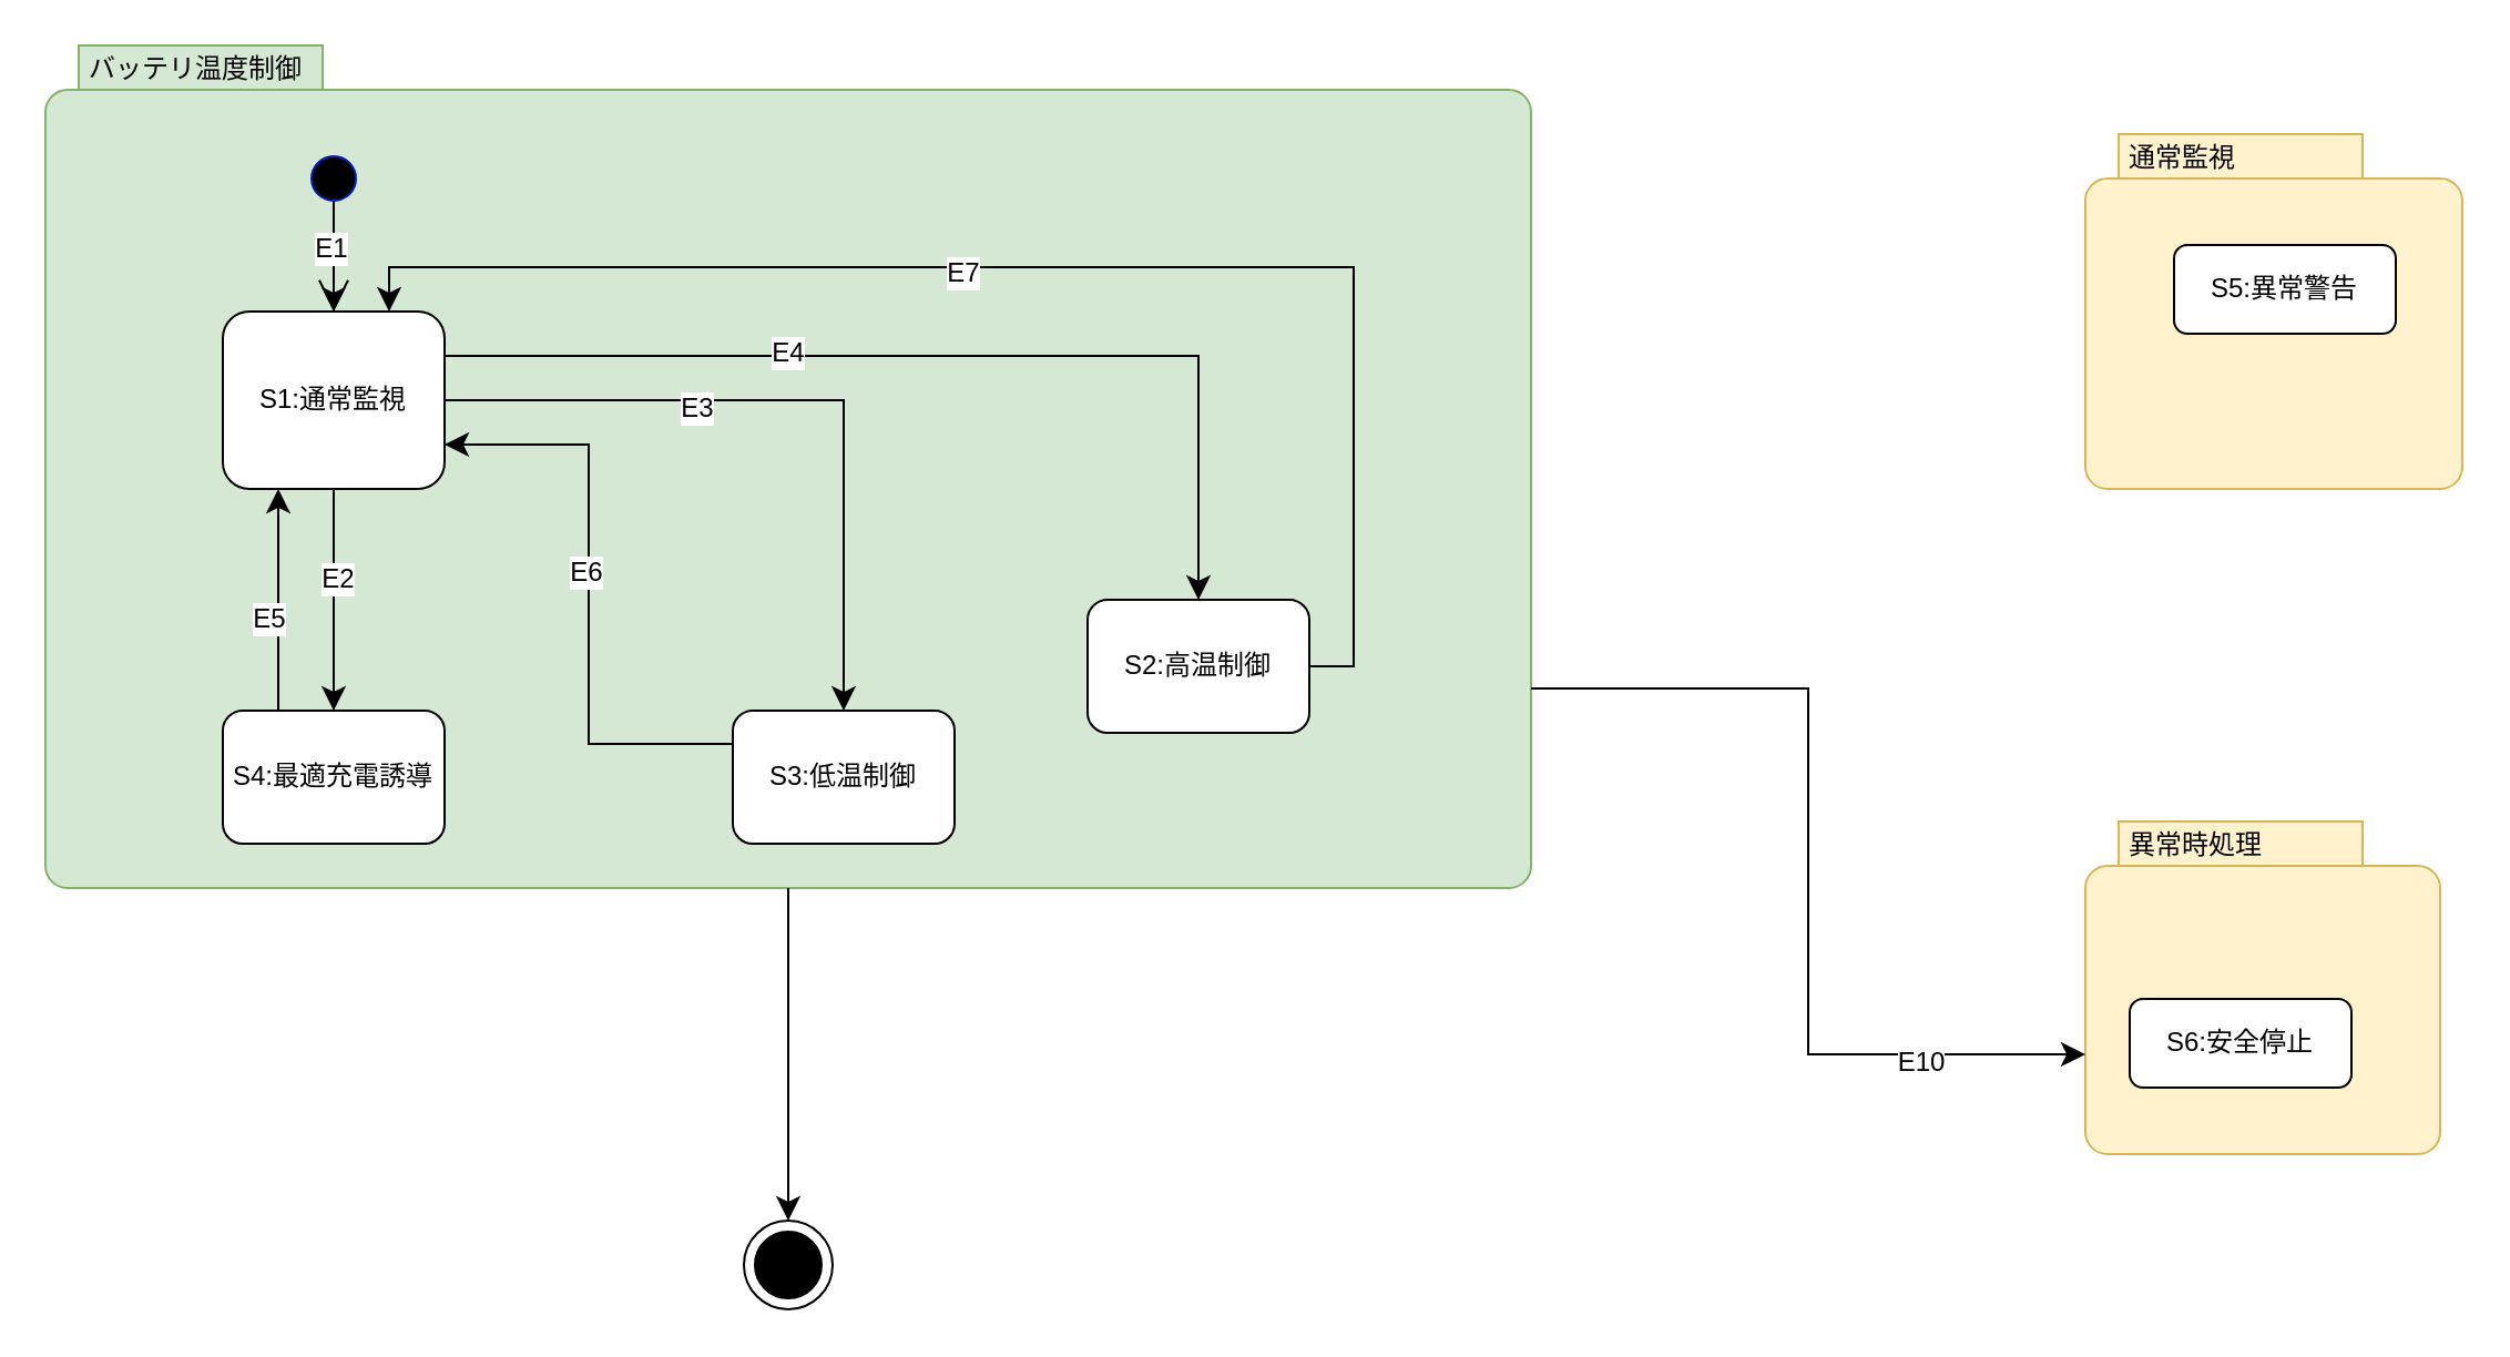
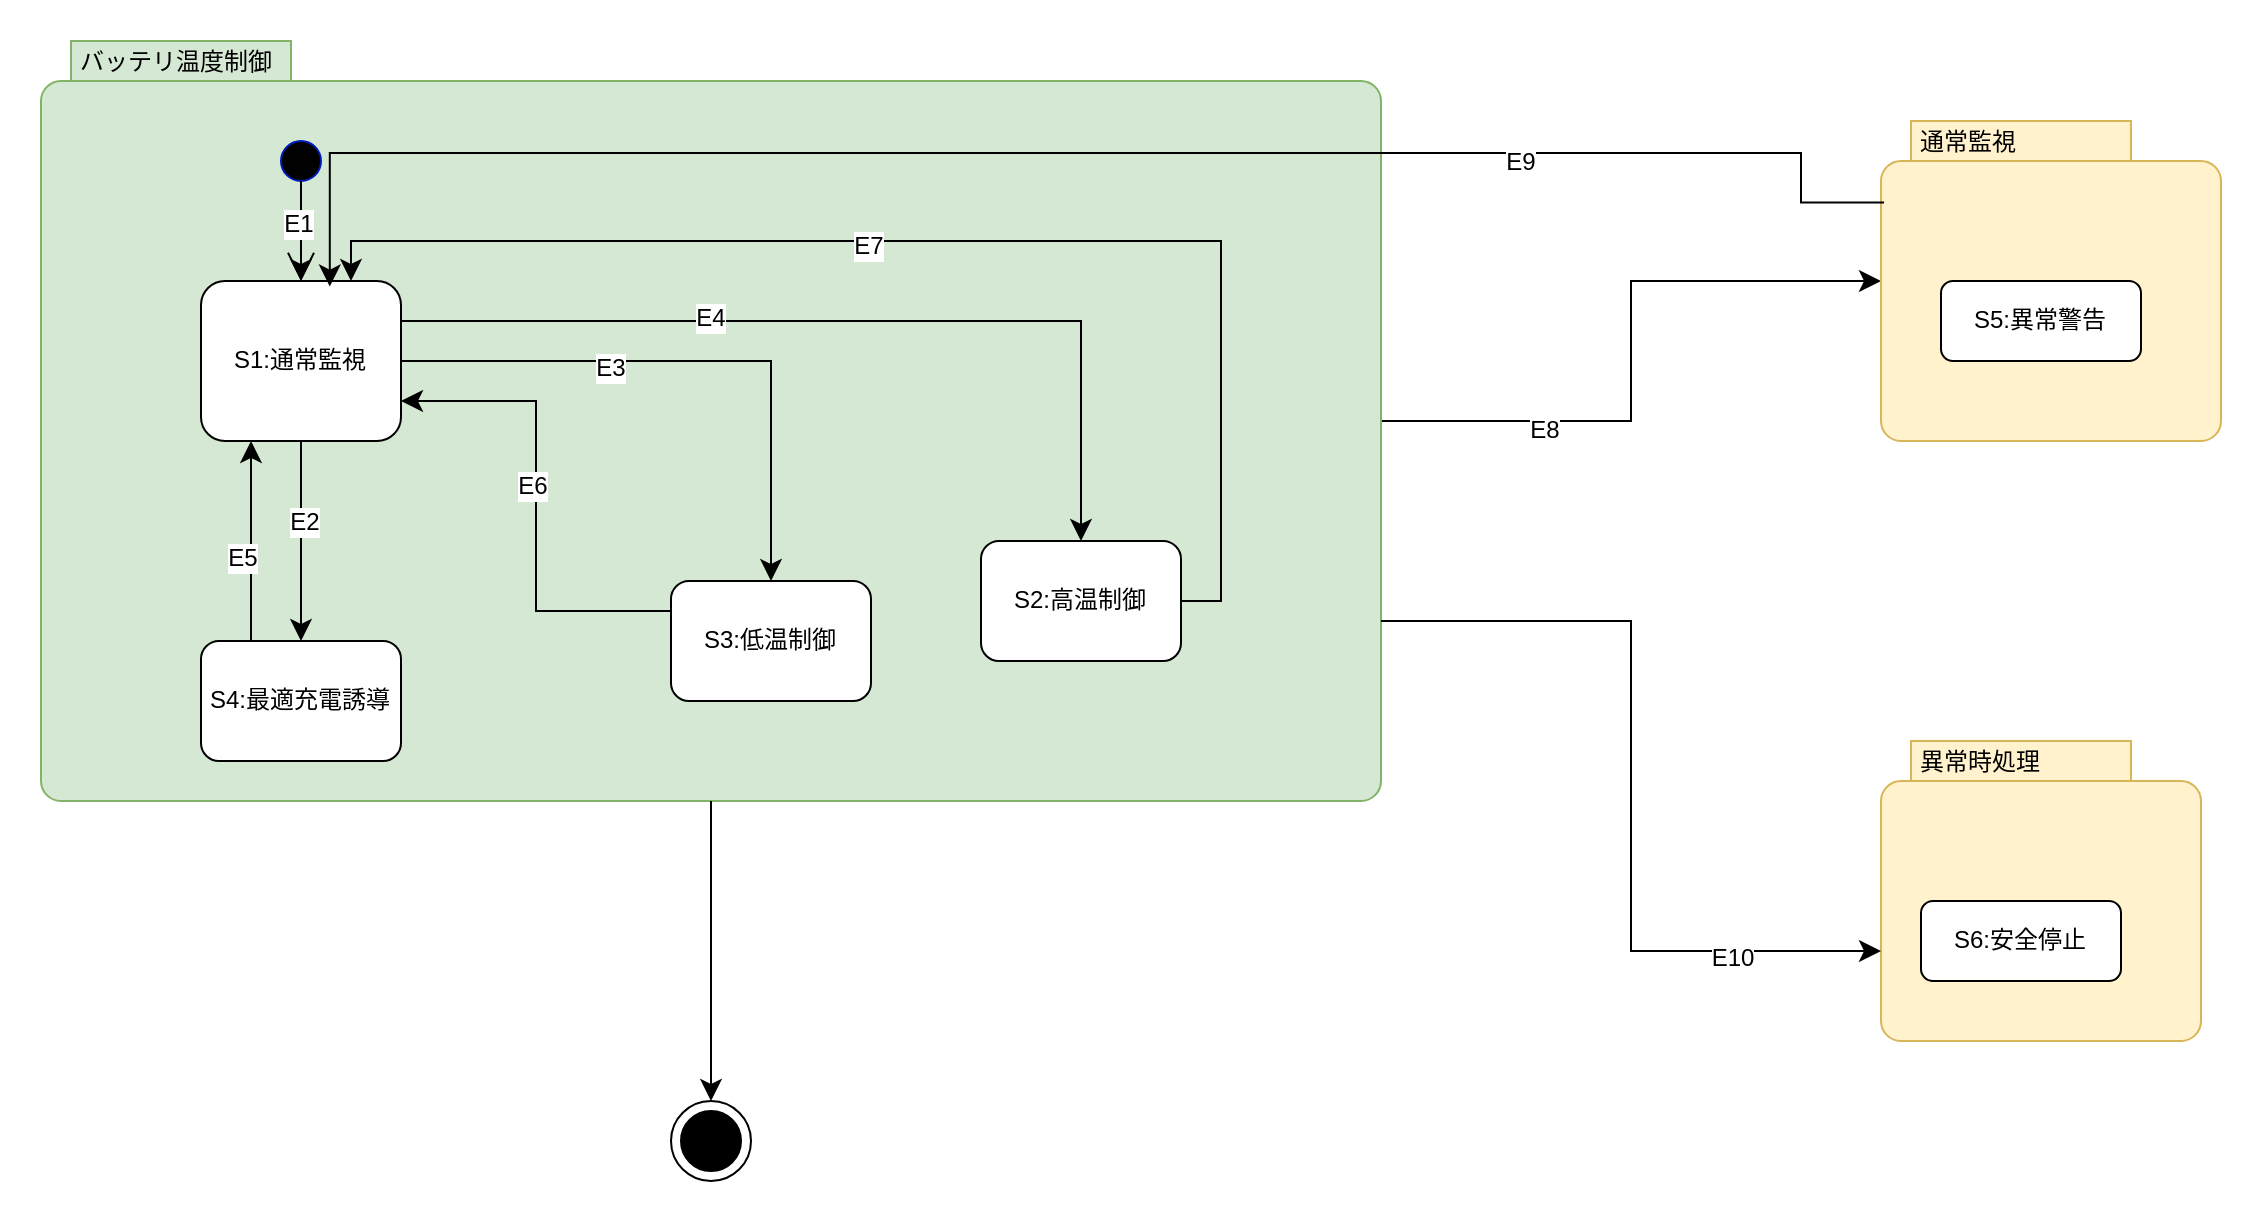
  <mxCell id="0" />
  <mxCell id="1" parent="0" />
+ <mxCell id="2" style="edgeStyle=orthogonalEdgeStyle;rounded=0;orthogonalLoop=1;jettySize=auto;html=1;fontSize=12;startSize=8;endSize=8;" edge="1" parent="1" source="4" target="25"><mxGeometry relative="1" as="geometry" /></mxCell>
+ <mxCell id="3" value="E8" style="edgeLabel;html=1;align=center;verticalAlign=middle;resizable=0;points=[];fontSize=12;" vertex="1" connectable="0" parent="2"><mxGeometry x="-0.492" y="-4" relative="1" as="geometry"><mxPoint as="offset" /></mxGeometry></mxCell>
  <mxCell id="4" value="バッテリ温度制御" style="shape=mxgraph.sysml.compState;align=left;verticalAlign=top;spacingTop=-3;spacingLeft=18;strokeWidth=1;recursiveResize=0;html=1;fillColor=#d5e8d4;strokeColor=#82b366;" vertex="1" parent="1"><mxGeometry x="20" y="20" width="670" height="380" as="geometry" /></mxCell>
  <mxCell id="5" style="edgeStyle=none;curved=1;rounded=0;orthogonalLoop=1;jettySize=auto;html=1;fontSize=12;startSize=8;endSize=8;" edge="1" parent="4" source="6" target="13"><mxGeometry relative="1" as="geometry" /></mxCell>
  <mxCell id="6" value="" style="shape=ellipse;html=1;fillColor=#010101;verticalLabelPosition=bottom;labelBackgroundColor=#ffffff;verticalAlign=top;strokeColor=#001DBC;fontColor=#ffffff;" vertex="1" parent="4"><mxGeometry x="120" y="50" width="20" height="20" as="geometry" /></mxCell>
  <mxCell id="7" value="" style="edgeStyle=none;curved=1;rounded=0;orthogonalLoop=1;jettySize=auto;html=1;fontSize=12;startSize=8;endSize=8;" edge="1" parent="4" source="13" target="16"><mxGeometry relative="1" as="geometry" /></mxCell>
  <mxCell id="8" value="E2" style="edgeLabel;html=1;align=center;verticalAlign=middle;resizable=0;points=[];fontSize=12;" vertex="1" connectable="0" parent="7"><mxGeometry x="-0.206" y="1" relative="1" as="geometry"><mxPoint as="offset" /></mxGeometry></mxCell>
  <mxCell id="9" style="edgeStyle=orthogonalEdgeStyle;rounded=0;orthogonalLoop=1;jettySize=auto;html=1;entryX=0.5;entryY=0;entryDx=0;entryDy=0;fontSize=12;startSize=8;endSize=8;" edge="1" parent="4" source="13" target="24"><mxGeometry relative="1" as="geometry" /></mxCell>
  <mxCell id="10" value="E3" style="edgeLabel;html=1;align=center;verticalAlign=middle;resizable=0;points=[];fontSize=12;" vertex="1" connectable="0" parent="9"><mxGeometry x="-0.296" y="-3" relative="1" as="geometry"><mxPoint as="offset" /></mxGeometry></mxCell>
  <mxCell id="11" style="edgeStyle=orthogonalEdgeStyle;rounded=0;orthogonalLoop=1;jettySize=auto;html=1;exitX=1;exitY=0.25;exitDx=0;exitDy=0;entryX=0.5;entryY=0;entryDx=0;entryDy=0;fontSize=12;startSize=8;endSize=8;" edge="1" parent="4" source="13" target="21"><mxGeometry relative="1" as="geometry" /></mxCell>
  <mxCell id="12" value="E4" style="edgeLabel;html=1;align=center;verticalAlign=middle;resizable=0;points=[];fontSize=12;" vertex="1" connectable="0" parent="11"><mxGeometry x="-0.315" y="2" relative="1" as="geometry"><mxPoint as="offset" /></mxGeometry></mxCell>
  <mxCell id="13" value="S1:通常監視" style="shape=rect;html=1;rounded=1;whiteSpace=wrap;align=center;strokeColor=#010101;" vertex="1" parent="4"><mxGeometry x="80" y="120" width="100" height="80" as="geometry" /></mxCell>
  <mxCell id="14" style="edgeStyle=none;curved=1;rounded=0;orthogonalLoop=1;jettySize=auto;html=1;exitX=0.25;exitY=0;exitDx=0;exitDy=0;entryX=0.25;entryY=1;entryDx=0;entryDy=0;fontSize=12;startSize=8;endSize=8;" edge="1" parent="4" source="16" target="13"><mxGeometry relative="1" as="geometry" /></mxCell>
  <mxCell id="15" value="E5" style="edgeLabel;html=1;align=center;verticalAlign=middle;resizable=0;points=[];fontSize=12;" vertex="1" connectable="0" parent="14"><mxGeometry x="-0.154" y="4" relative="1" as="geometry"><mxPoint as="offset" /></mxGeometry></mxCell>
  <mxCell id="16" value="&lt;p style=&quot;language:ja;margin-top:0pt;margin-bottom:0pt;margin-left:0in;&lt;br/&gt;text-align:left;direction:ltr;unicode-bidi:embed;vertical-align:middle;&lt;br/&gt;mso-line-break-override:none;word-break:normal;punctuation-wrap:hanging&quot;&gt;&lt;span style=&quot;background-color: transparent; color: light-dark(rgb(0, 0, 0), rgb(255, 255, 255));&quot;&gt;S4:&lt;/span&gt;&lt;font face=&quot;Helvetica&quot;&gt;最適充電誘導&lt;/font&gt;&lt;/p&gt;" style="shape=rect;html=1;rounded=1;whiteSpace=wrap;align=center;strokeColor=#010101;" vertex="1" parent="4"><mxGeometry x="80" y="300" width="100" height="60" as="geometry" /></mxCell>
  <mxCell id="17" value="" style="edgeStyle=none;html=1;endArrow=open;endSize=12;rounded=0;fontSize=12;curved=1;strokeColor=#010101;" edge="1" parent="4" source="6" target="13"><mxGeometry relative="1" as="geometry" /></mxCell>
  <mxCell id="18" value="E1" style="edgeLabel;html=1;align=center;verticalAlign=middle;resizable=0;points=[];fontSize=12;" vertex="1" connectable="0" parent="17"><mxGeometry x="-0.172" y="-2" relative="1" as="geometry"><mxPoint as="offset" /></mxGeometry></mxCell>
  <mxCell id="19" style="edgeStyle=orthogonalEdgeStyle;rounded=0;orthogonalLoop=1;jettySize=auto;html=1;exitX=1;exitY=0.5;exitDx=0;exitDy=0;entryX=0.75;entryY=0;entryDx=0;entryDy=0;fontSize=12;startSize=8;endSize=8;" edge="1" parent="4" source="21" target="13"><mxGeometry relative="1" as="geometry" /></mxCell>
  <mxCell id="20" value="E7" style="edgeLabel;html=1;align=center;verticalAlign=middle;resizable=0;points=[];fontSize=12;" vertex="1" connectable="0" parent="19"><mxGeometry x="0.151" y="2" relative="1" as="geometry"><mxPoint as="offset" /></mxGeometry></mxCell>
  <mxCell id="21" value="&lt;p style=&quot;language:ja;margin-top:0pt;margin-bottom:0pt;margin-left:0in;&lt;br/&gt;text-align:left;direction:ltr;unicode-bidi:embed;vertical-align:middle;&lt;br/&gt;mso-line-break-override:none;word-break:normal;punctuation-wrap:hanging&quot;&gt;&lt;span style=&quot;background-color: transparent; color: light-dark(rgb(0, 0, 0), rgb(255, 255, 255));&quot;&gt;S2:&lt;/span&gt;&lt;font face=&quot;Helvetica&quot;&gt;高温制御&lt;/font&gt;&lt;/p&gt;" style="shape=rect;html=1;rounded=1;whiteSpace=wrap;align=center;strokeColor=default;" vertex="1" parent="4"><mxGeometry x="470" y="250" width="100" height="60" as="geometry" /></mxCell>
  <mxCell id="22" style="edgeStyle=orthogonalEdgeStyle;rounded=0;orthogonalLoop=1;jettySize=auto;html=1;exitX=0;exitY=0.25;exitDx=0;exitDy=0;entryX=1;entryY=0.75;entryDx=0;entryDy=0;fontSize=12;startSize=8;endSize=8;" edge="1" parent="4" source="24" target="13"><mxGeometry relative="1" as="geometry" /></mxCell>
  <mxCell id="23" value="E6" style="edgeLabel;html=1;align=center;verticalAlign=middle;resizable=0;points=[];fontSize=12;" vertex="1" connectable="0" parent="22"><mxGeometry x="0.081" y="2" relative="1" as="geometry"><mxPoint as="offset" /></mxGeometry></mxCell>
- <mxCell id="24" value="&lt;p style=&quot;language:ja;margin-top:0pt;margin-bottom:0pt;margin-left:0in;&lt;br/&gt;text-align:left;direction:ltr;unicode-bidi:embed;vertical-align:middle;&lt;br/&gt;mso-line-break-override:none;word-break:normal;punctuation-wrap:hanging&quot;&gt;&lt;span style=&quot;background-color: transparent; color: light-dark(rgb(0, 0, 0), rgb(255, 255, 255));&quot;&gt;S3:&lt;/span&gt;&lt;font face=&quot;Helvetica&quot;&gt;低温制御&lt;/font&gt;&lt;/p&gt;" style="shape=rect;html=1;rounded=1;whiteSpace=wrap;align=center;strokeColor=default;" vertex="1" parent="4"><mxGeometry x="310" y="300" width="100" height="60" as="geometry" /></mxCell>
+ <mxCell id="24" value="&lt;p style=&quot;language:ja;margin-top:0pt;margin-bottom:0pt;margin-left:0in;&lt;br/&gt;text-align:left;direction:ltr;unicode-bidi:embed;vertical-align:middle;&lt;br/&gt;mso-line-break-override:none;word-break:normal;punctuation-wrap:hanging&quot;&gt;&lt;span style=&quot;background-color: transparent; color: light-dark(rgb(0, 0, 0), rgb(255, 255, 255));&quot;&gt;S3:&lt;/span&gt;&lt;font face=&quot;Helvetica&quot;&gt;低温制御&lt;/font&gt;&lt;/p&gt;" style="shape=rect;html=1;rounded=1;whiteSpace=wrap;align=center;strokeColor=default;" vertex="1" parent="4"><mxGeometry x="315" y="270" width="100" height="60" as="geometry" /></mxCell>
  <mxCell id="25" value="通常監視" style="shape=mxgraph.sysml.compState;html=1;align=left;verticalAlign=top;spacingTop=-3;spacingLeft=18;fillColor=#fff2cc;strokeColor=#d6b656;" vertex="1" parent="1"><mxGeometry x="940" y="60" width="170" height="160" as="geometry" /></mxCell>
  <mxCell id="26" value="異常時処理" style="shape=mxgraph.sysml.compState;html=1;align=left;verticalAlign=top;spacingTop=-3;spacingLeft=18;fillColor=#fff2cc;strokeColor=#d6b656;" vertex="1" parent="1"><mxGeometry x="940" y="370" width="160" height="150" as="geometry" /></mxCell>
  <mxCell id="27" value="S6:安全停止" style="strokeColor=inherit;fillColor=inherit;gradientColor=inherit;shape=rect;html=1;rounded=1;whiteSpace=wrap;align=center;" vertex="1" parent="1"><mxGeometry x="960" y="450" width="100" height="40" as="geometry" /></mxCell>
- <mxCell id="28" value="S5:異常警告" style="strokeColor=inherit;fillColor=inherit;gradientColor=inherit;shape=rect;html=1;rounded=1;whiteSpace=wrap;align=center;" vertex="1" parent="1"><mxGeometry x="980" y="110" width="100" height="40" as="geometry" /></mxCell>
+ <mxCell id="28" value="S5:異常警告" style="strokeColor=inherit;fillColor=inherit;gradientColor=inherit;shape=rect;html=1;rounded=1;whiteSpace=wrap;align=center;" vertex="1" parent="1"><mxGeometry x="970" y="140" width="100" height="40" as="geometry" /></mxCell>
  <mxCell id="29" value="" style="shape=mxgraph.sysml.actFinal;html=1;verticalLabelPosition=bottom;labelBackgroundColor=#ffffff;verticalAlign=top;" vertex="1" parent="1"><mxGeometry x="335" y="550" width="40" height="40" as="geometry" /></mxCell>
  <mxCell id="30" style="edgeStyle=none;curved=1;rounded=0;orthogonalLoop=1;jettySize=auto;html=1;fontSize=12;startSize=8;endSize=8;entryX=0.5;entryY=0;entryDx=0;entryDy=0;entryPerimeter=0;exitX=0.5;exitY=1;exitDx=0;exitDy=0;exitPerimeter=0;" edge="1" parent="1" source="4" target="29"><mxGeometry relative="1" as="geometry"><mxPoint x="340" y="400" as="sourcePoint" /><mxPoint x="320" y="540" as="targetPoint" /></mxGeometry></mxCell>
+ <mxCell id="31" style="edgeStyle=orthogonalEdgeStyle;rounded=0;orthogonalLoop=1;jettySize=auto;html=1;fontSize=12;startSize=8;endSize=8;exitX=0.009;exitY=0.255;exitDx=0;exitDy=0;exitPerimeter=0;entryX=0.644;entryY=0.035;entryDx=0;entryDy=0;entryPerimeter=0;" edge="1" parent="1" source="25" target="13"><mxGeometry relative="1" as="geometry"><mxPoint x="899.6" y="96.4" as="sourcePoint" /><mxPoint x="150" y="140" as="targetPoint" /><Array as="points"><mxPoint x="900" y="101" /><mxPoint x="900" y="76" /><mxPoint x="164" y="76" /></Array></mxGeometry></mxCell>
+ <mxCell id="32" value="E9" style="edgeLabel;html=1;align=center;verticalAlign=middle;resizable=0;points=[];fontSize=12;" vertex="1" connectable="0" parent="31"><mxGeometry x="-0.523" y="4" relative="1" as="geometry"><mxPoint as="offset" /></mxGeometry></mxCell>
  <mxCell id="33" style="edgeStyle=orthogonalEdgeStyle;rounded=0;orthogonalLoop=1;jettySize=auto;html=1;exitX=1;exitY=0;exitDx=0;exitDy=290;exitPerimeter=0;entryX=0;entryY=0;entryDx=0;entryDy=105;entryPerimeter=0;fontSize=12;startSize=8;endSize=8;" edge="1" parent="1" source="4" target="26"><mxGeometry relative="1" as="geometry" /></mxCell>
  <mxCell id="34" value="E10" style="edgeLabel;html=1;align=center;verticalAlign=middle;resizable=0;points=[];fontSize=12;" vertex="1" connectable="0" parent="33"><mxGeometry x="0.64" y="-3" relative="1" as="geometry"><mxPoint as="offset" /></mxGeometry></mxCell>
